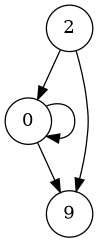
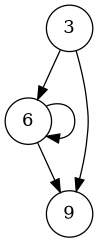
  digraph {
    node [shape=circle]
-   0
+   0 [label=6]
    n2 [label=9]
-   3 [label=2]
+   3
    0 -> 0
    0 -> n2
    3 -> 0
    3 -> n2
  }
